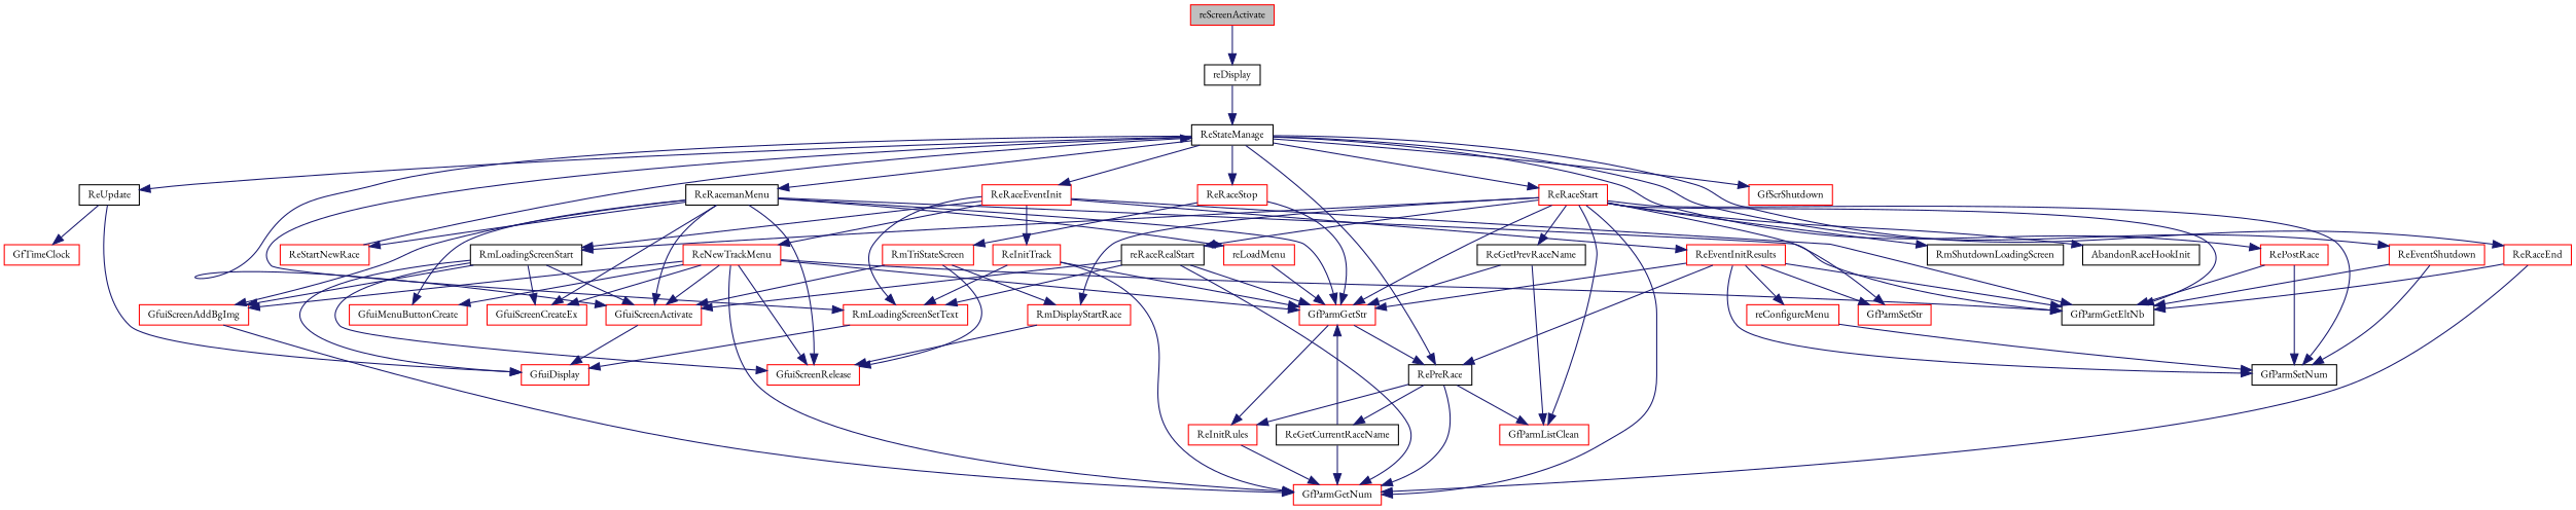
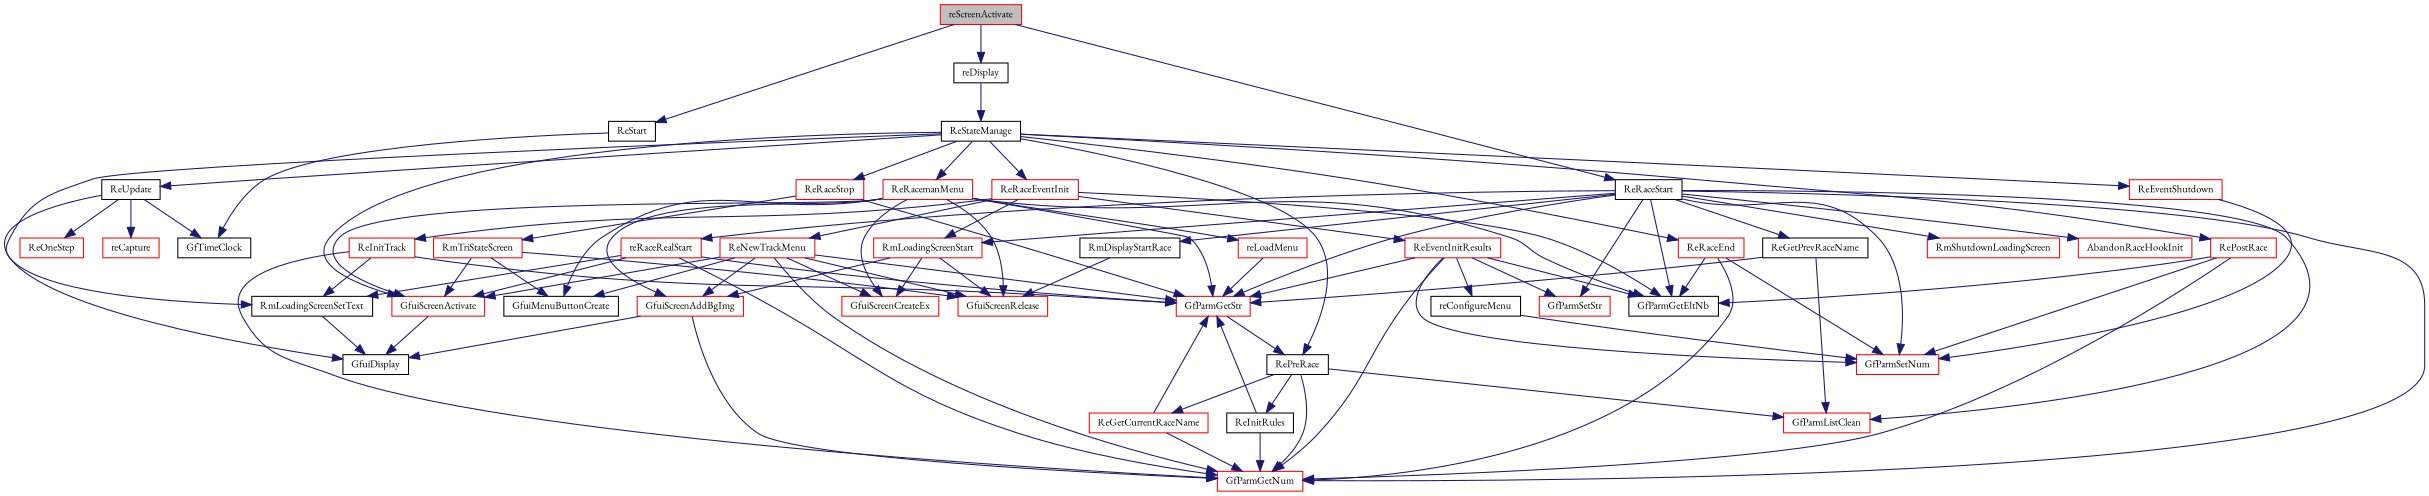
  digraph {
    fontname="EB Garamond"
    rankdir=TB
    node [color=red fillcolor=white fontname="EB Garamond" fontsize=10 shape=record style=filled]
    edge [color=midnightblue fontname="EB Garamond" fontsize=10 labelfontname=Helvetica labelfontsize=10 style=solid]
    n1 [fillcolor=grey75 fontcolor=black height=0.2 label=reScreenActivate width=0.4]
    n2 [color=black height=0.2 label=reDisplay width=0.4]
+   n3 [color=black height=0.2 label=ReStart width=0.4]
    n4 [color=black height=0.2 label=ReStateManage width=0.4]
-   n5 [height=0.2 label=GfTimeClock width=0.4]
-   n6 [color=black height=0.2 label=ReRacemanMenu width=0.4]
+   n5 [color=black height=0.2 label=GfTimeClock width=0.4]
+   n6 [height=0.2 label=ReRacemanMenu width=0.4]
    n7 [height=0.2 label=GfuiScreenActivate width=0.4]
    n8 [height=0.2 label=ReRaceEventInit width=0.4]
    n9 [color=black height=0.2 label=RePreRace width=0.4]
-   n10 [height=0.2 label=ReRaceStart width=0.4]
+   n10 [color=black height=0.2 label=ReRaceStart width=0.4]
    n11 [color=black height=0.2 label=ReUpdate width=0.4]
    n12 [height=0.2 label=ReRaceStop width=0.4]
    n13 [height=0.2 label=ReRaceEnd width=0.4]
    n14 [height=0.2 label=RePostRace width=0.4]
    n15 [height=0.2 label=ReEventShutdown width=0.4]
-   n16 [height=0.2 label=GfScrShutdown width=0.4]
-   n17 [height=0.2 label=RmLoadingScreenSetText width=0.4]
+   n17 [color=black height=0.2 label=RmLoadingScreenSetText width=0.4]
    n18 [height=0.2 label=GfuiScreenRelease width=0.4]
    n19 [height=0.2 label=GfuiScreenCreateEx width=0.4]
    n20 [height=0.2 label=GfParmGetStr width=0.4]
    n21 [height=0.2 label=GfuiScreenAddBgImg width=0.4]
-   n22 [height=0.2 label=GfuiMenuButtonCreate width=0.4]
-   n23 [height=0.2 label=ReStartNewRace width=0.4]
+   n22 [color=black height=0.2 label=GfuiMenuButtonCreate width=0.4]
    n24 [color=black height=0.2 label=GfParmGetEltNb width=0.4]
    n25 [height=0.2 label=reLoadMenu width=0.4]
-   n26 [height=0.2 label=GfuiDisplay width=0.4]
-   n27 [color=black height=0.2 label=RmLoadingScreenStart width=0.4]
+   n26 [color=black height=0.2 label=GfuiDisplay width=0.4]
+   n27 [height=0.2 label=RmLoadingScreenStart width=0.4]
    n28 [height=0.2 label=ReInitTrack width=0.4]
    n29 [height=0.2 label=ReEventInitResults width=0.4]
    n30 [height=0.2 label=ReNewTrackMenu width=0.4]
    n31 [height=0.2 label=GfParmGetNum width=0.4]
-   n32 [color=black height=0.2 label=ReGetCurrentRaceName width=0.4]
+   n32 [height=0.2 label=ReGetCurrentRaceName width=0.4]
    n33 [height=0.2 label=GfParmListClean width=0.4]
-   n34 [height=0.2 label=ReInitRules width=0.4]
-   n35 [color=black height=0.2 label=GfParmSetNum width=0.4]
+   n34 [color=black height=0.2 label=ReInitRules width=0.4]
+   n35 [height=0.2 label=GfParmSetNum width=0.4]
    n36 [height=0.2 label=GfParmSetStr width=0.4]
-   n37 [color=black height=0.2 label=RmShutdownLoadingScreen width=0.4]
+   n37 [height=0.2 label=RmShutdownLoadingScreen width=0.4]
    n38 [color=black height=0.2 label=ReGetPrevRaceName width=0.4]
-   n39 [height=0.2 label=RmDisplayStartRace width=0.4]
-   n40 [color=black height=0.2 label=AbandonRaceHookInit width=0.4]
-   n41 [color=black height=0.2 label=reRaceRealStart width=0.4]
+   n39 [color=black height=0.2 label=RmDisplayStartRace width=0.4]
+   n40 [height=0.2 label=AbandonRaceHookInit width=0.4]
+   n41 [height=0.2 label=reRaceRealStart width=0.4]
+   n42 [height=0.2 label=ReOneStep width=0.4]
+   n43 [height=0.2 label=reCapture width=0.4]
    n44 [height=0.2 label=RmTriStateScreen width=0.4]
-   n45 [height=0.2 label=reConfigureMenu width=0.4]
+   n45 [color=black height=0.2 label=reConfigureMenu width=0.4]
    n1 -> n2
+   n1 -> n3
    n2 -> n4
+   n3 -> n5
    n4 -> n6
    n4 -> n7
    n4 -> n8
    n4 -> n9
-   n4 -> n10
+   n1 -> n10
    n4 -> n11
    n4 -> n12
    n4 -> n13
    n4 -> n14
    n4 -> n15
-   n4 -> n16
    n4 -> n17
    n6 -> n7
    n6 -> n18
    n6 -> n19
    n6 -> n20
    n6 -> n21
    n6 -> n22
-   n6 -> n23
    n6 -> n24
    n6 -> n25
    n7 -> n26
-   n8 -> n17
    n8 -> n24
    n8 -> n27
    n8 -> n28
    n8 -> n29
    n8 -> n30
    n9 -> n31
    n9 -> n32
    n9 -> n33
    n9 -> n34
    n10 -> n20
    n10 -> n24
    n10 -> n27
    n10 -> n31
    n10 -> n33
    n10 -> n35
    n10 -> n36
    n10 -> n37
    n10 -> n38
    n10 -> n39
    n10 -> n40
    n10 -> n41
    n11 -> n5
    n11 -> n26
+   n11 -> n42
+   n11 -> n43
    n12 -> n20
    n12 -> n44
    n13 -> n24
    n13 -> n31
+   n13 -> n35
    n14 -> n24
+   n14 -> n31
    n14 -> n35
-   n15 -> n24
    n15 -> n35
    n17 -> n26
    n20 -> n9
    n21 -> n31
-   n23 -> n4
    n25 -> n20
-   n27 -> n7
    n27 -> n18
    n27 -> n19
    n27 -> n21
-   n27 -> n26
+   n21 -> n26
    n28 -> n17
    n28 -> n20
    n28 -> n31
    n29 -> n20
    n29 -> n24
-   n29 -> n9
+   n29 -> n31
    n29 -> n35
    n29 -> n36
    n29 -> n45
    n30 -> n7
    n30 -> n18
    n30 -> n19
    n30 -> n20
    n30 -> n21
    n30 -> n22
-   n30 -> n24
    n30 -> n31
    n32 -> n20
    n32 -> n31
-   n20 -> n34
+   n34 -> n20
    n34 -> n31
    n38 -> n20
    n38 -> n33
    n39 -> n18
    n41 -> n7
    n41 -> n17
    n41 -> n20
    n41 -> n31
    n44 -> n7
    n44 -> n18
-   n44 -> n39
+   n44 -> n22
    n45 -> n35
  }
